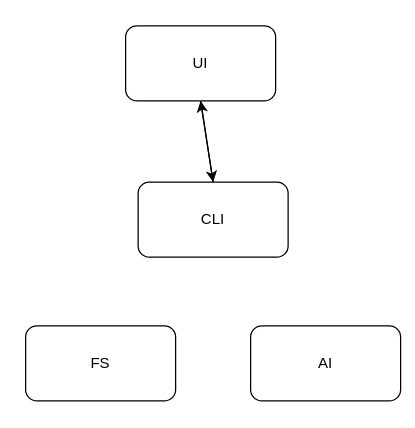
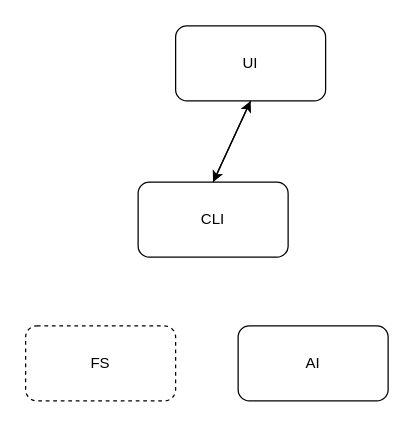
  <mxCell id="0" />
  <mxCell id="1" parent="0" />
  <mxCell id="2" style="edgeStyle=none;html=1;exitX=0.5;exitY=1;exitDx=0;exitDy=0;entryX=0.5;entryY=0;entryDx=0;entryDy=0;" edge="1" parent="1" source="3" target="5"><mxGeometry relative="1" as="geometry" /></mxCell>
- <mxCell id="3" value="UI" style="rounded=1;whiteSpace=wrap;html=1;" vertex="1" parent="1"><mxGeometry x="100" y="20" width="120" height="60" as="geometry" /></mxCell>
+ <mxCell id="3" value="UI" style="rounded=1;whiteSpace=wrap;html=1;" vertex="1" parent="1"><mxGeometry x="140" y="20" width="120" height="60" as="geometry" /></mxCell>
  <mxCell id="4" style="edgeStyle=none;html=1;exitX=0.5;exitY=0;exitDx=0;exitDy=0;entryX=0.5;entryY=1;entryDx=0;entryDy=0;" edge="1" parent="1" source="5" target="3"><mxGeometry relative="1" as="geometry" /></mxCell>
  <mxCell id="5" value="CLI" style="rounded=1;whiteSpace=wrap;html=1;" vertex="1" parent="1"><mxGeometry x="110" y="145" width="120" height="60" as="geometry" /></mxCell>
- <mxCell id="6" value="FS" style="rounded=1;whiteSpace=wrap;html=1;" vertex="1" parent="1"><mxGeometry x="20" y="260" width="120" height="60" as="geometry" /></mxCell>
- <mxCell id="7" value="AI" style="rounded=1;whiteSpace=wrap;html=1;" vertex="1" parent="1"><mxGeometry x="200" y="260" width="120" height="60" as="geometry" /></mxCell>
+ <mxCell id="6" value="FS" style="rounded=1;whiteSpace=wrap;html=1;dashed=1;" vertex="1" parent="1"><mxGeometry x="20" y="260" width="120" height="60" as="geometry" /></mxCell>
+ <mxCell id="7" value="AI" style="rounded=1;whiteSpace=wrap;html=1;" vertex="1" parent="1"><mxGeometry x="190" y="260" width="120" height="60" as="geometry" /></mxCell>
